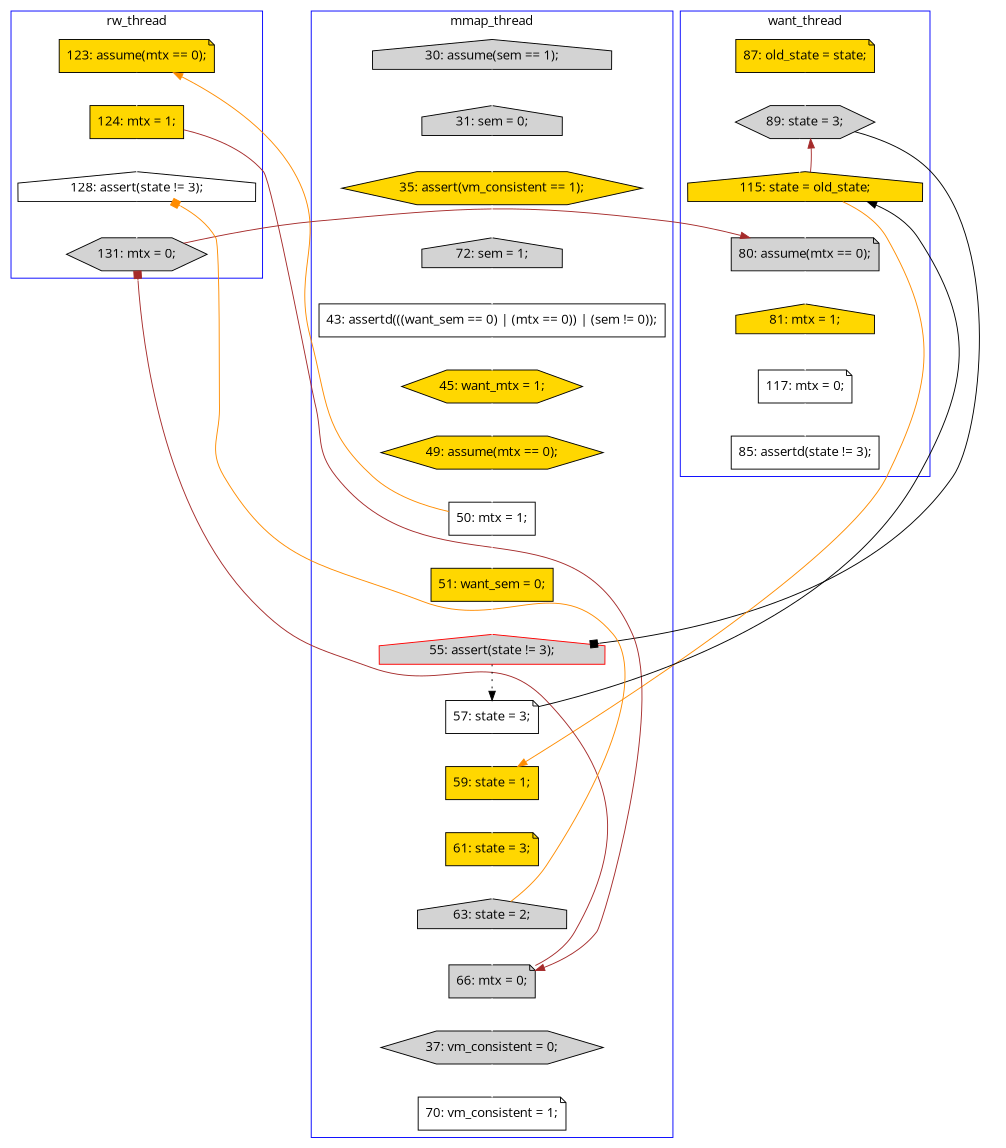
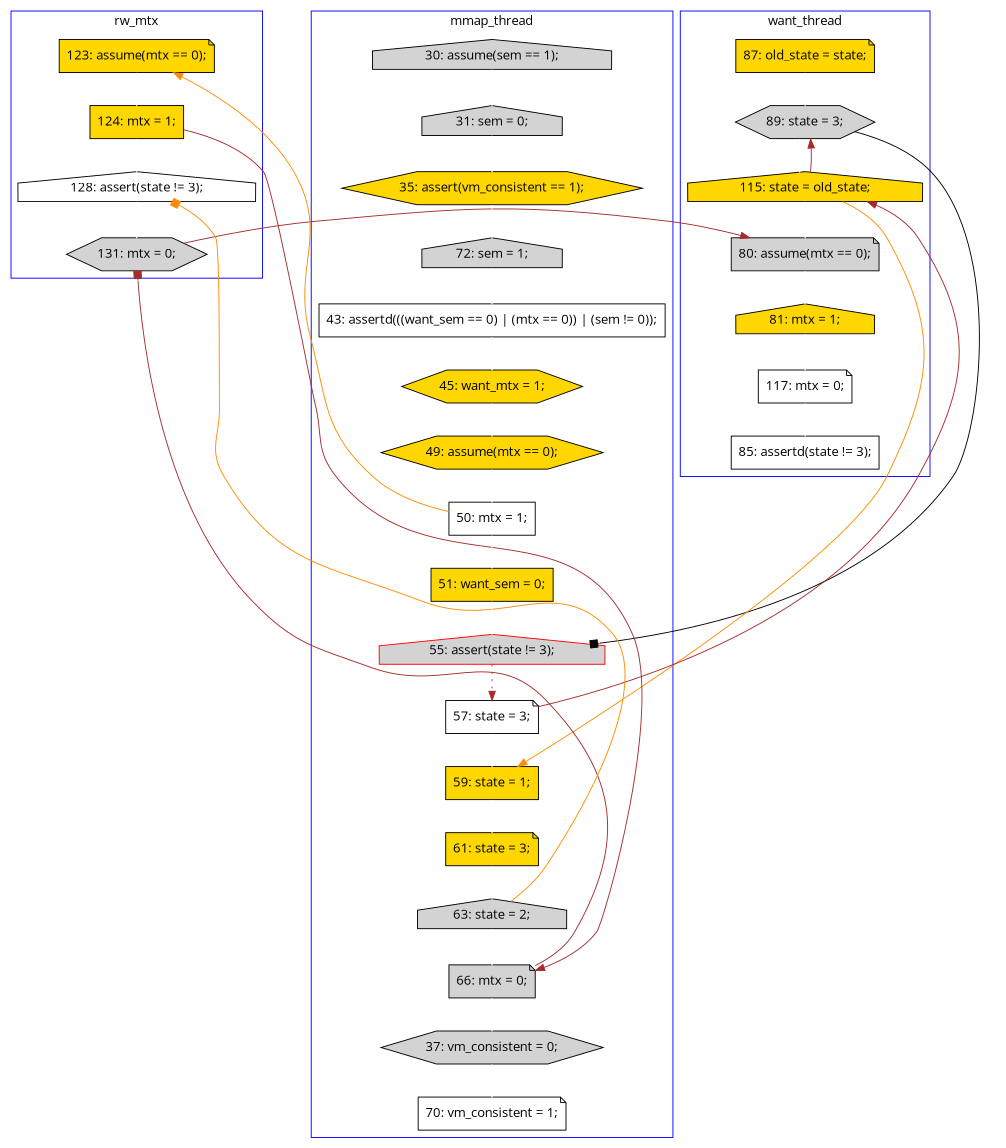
  digraph {
    fontname="Open Sans"
    node [fillcolor=gold fontname="Open Sans" shape=note style=filled]
    edge [color=white fontname="Open Sans" style=solid]
    n1 [fillcolor=lightgrey label="80: assume(mtx == 0);"]
    n2 [label="87: old_state = state;"]
    n3 [fillcolor=lightgrey label="89: state = 3;" shape=hexagon]
    n4 [label="81: mtx = 1;" shape=house]
    n5 [fillcolor=white label="117: mtx = 0;"]
    n6 [label="115: state = old_state;" shape=house]
    n7 [fillcolor=white label="85: assertd(state != 3);" shape=box]
    n8 [label="124: mtx = 1;" shape=box]
    n9 [fillcolor=lightgrey label="131: mtx = 0;" shape=hexagon]
    n10 [fillcolor=white label="128: assert(state != 3);" shape=house]
    n11 [label="123: assume(mtx == 0);"]
    n12 [label="35: assert(vm_consistent == 1);" shape=hexagon]
    n13 [fillcolor=lightgrey label="72: sem = 1;" shape=house]
    n14 [fillcolor=lightgrey label="31: sem = 0;" shape=house]
    n15 [fillcolor=lightgrey label="66: mtx = 0;"]
    n16 [color=red fillcolor=lightgrey label="55: assert(state != 3);" shape=house]
    n17 [fillcolor=white label="57: state = 3;"]
    n18 [label="45: want_mtx = 1;" shape=hexagon]
    n19 [label="49: assume(mtx == 0);" shape=hexagon]
    n20 [label="59: state = 1;" shape=box]
    n21 [label="61: state = 3;"]
    n22 [fillcolor=lightgrey label="63: state = 2;" shape=house]
    n23 [fillcolor=lightgrey label="37: vm_consistent = 0;" shape=hexagon]
    n24 [fillcolor=white label="70: vm_consistent = 1;"]
    n25 [fillcolor=white label="43: assertd(((want_sem == 0) | (mtx == 0)) | (sem != 0));" shape=box]
    n26 [fillcolor=white label="50: mtx = 1;" shape=box]
    n27 [label="51: want_sem = 0;" shape=box]
    n28 [fillcolor=lightgrey label="30: assume(sem == 1);" shape=house]
    subgraph cluster_1 {
      color=blue
      label=want_thread
      n1
      n2
      n3
      n4
      n5
      n6
      n7
    }
    subgraph cluster_2 {
      color=blue
-     label=rw_thread
+     label=rw_mtx
      n8
      n9
      n10
      n11
    }
    subgraph cluster_3 {
      color=blue
      label=mmap_thread
      n12
      n13
      n14
      n15
      n16
      n17
      n18
      n19
      n20
      n21
      n22
      n23
      n24
      n25
      n26
      n27
      n28
    }
    n1 -> n4
    n2 -> n3
    n3 -> n6
    n3 -> n16 [arrowhead=box color=black constraint=false]
    n4 -> n5
    n5 -> n7
    n6 -> n1
    n6 -> n3 [arrowhead=normal color=brown constraint=false]
    n6 -> n20 [arrowhead=normal color=darkorange constraint=false]
    n8 -> n10
    n8 -> n15 [arrowhead=normal color=brown constraint=false]
    n9 -> n1 [arrowhead=normal color=brown constraint=false]
    n10 -> n9
    n11 -> n8
    n12 -> n13
    n13 -> n25
    n14 -> n12
    n15 -> n9 [arrowhead=box color=brown constraint=false]
    n15 -> n23
-   n16 -> n17 [arrowhead=normal color=black style=dotted]
-   n17 -> n6 [arrowhead=normal color=black constraint=false]
+   n16 -> n17 [arrowhead=normal color=brown style=dotted]
+   n17 -> n6 [arrowhead=normal color=brown constraint=false]
    n17 -> n20
    n18 -> n19
    n19 -> n26
    n20 -> n21
    n21 -> n22
    n22 -> n10 [arrowhead=box color=darkorange constraint=false]
    n22 -> n15
    n23 -> n24
    n25 -> n18
    n26 -> n11 [arrowhead=normal color=darkorange constraint=false]
    n26 -> n27
    n27 -> n16
    n28 -> n14
  }
